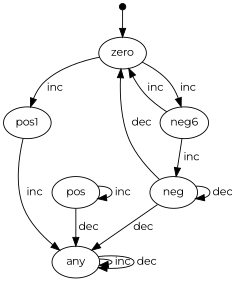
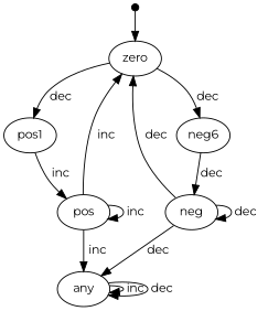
  digraph {
    fontname=Montserrat
    nodesep=0.2
    rankdir=TB
    ranksep=0.4
    node [fontname=Montserrat fontsize=12.0 margin=0.07]
    edge [fontname=Montserrat fontsize=12.0 margin=0.05]
    "" [height=0.1 shape=point]
    zero
    pos1
    n4 [label=neg6]
    pos
    neg
    any
    "" -> zero
-   zero -> pos1 [label=" inc "]
-   zero -> n4 [label=" inc "]
-   pos1 -> any [label=" inc "]
-   n4 -> zero [label=" inc "]
-   n4 -> neg [label=" inc "]
+   zero -> pos1 [label=" dec "]
+   zero -> n4 [label=" dec "]
+   pos1 -> pos [label=" inc "]
+   pos -> zero [label=" inc "]
+   n4 -> neg [label=" dec "]
    pos -> pos [label=" inc "]
-   pos -> any [label=" dec "]
+   pos -> any [label=" inc "]
    neg -> zero [label=" dec "]
    neg -> neg [label=" dec "]
    neg -> any [label=" dec "]
    any -> any [label=" inc "]
    any -> any [label=" dec "]
  }
